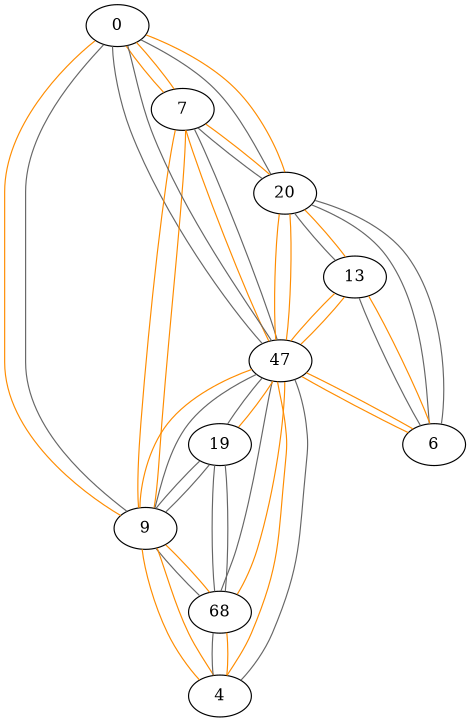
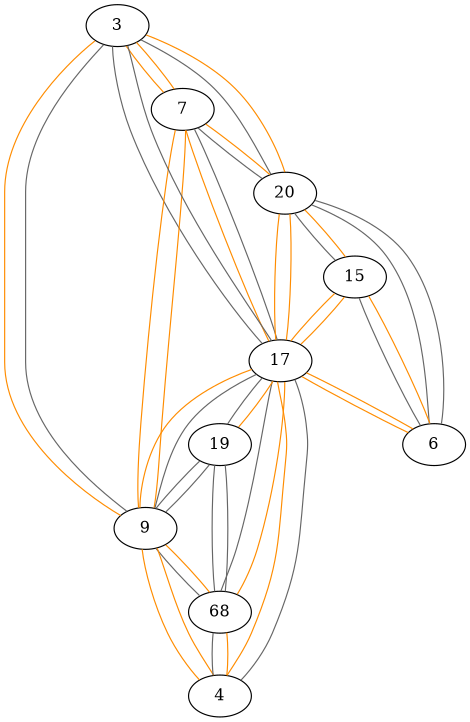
  graph {
    edge [color=darkorange]
-   3 [label=0]
+   3
    7
    9
-   17 [label=47]
+   17
    20
    4
    n7 [label=68]
    n8 [label=19]
    6
-   13
+   13 [label=15]
    3 -- 7
    3 -- 9
    3 -- 17 [color=gray40]
    3 -- 20 [color=gray40]
    7 -- 3
    7 -- 9
    7 -- 17
    7 -- 20 [color=gray40]
    9 -- 3 [color=gray40]
    9 -- 7
    9 -- 17 [color=gray40]
    9 -- 4
    9 -- n7 [color=gray40]
    9 -- n8 [color=gray40]
    17 -- 3 [color=gray40]
    17 -- 7 [color=gray40]
    17 -- 9
    17 -- 20
    17 -- 4
    17 -- n7 [color=gray40]
    17 -- n8 [color=gray40]
    17 -- 6
    17 -- 13
    20 -- 3
    20 -- 7
    20 -- 17
    20 -- 6 [color=gray40]
    20 -- 13 [color=gray40]
    4 -- 9
    4 -- 17 [color=gray40]
    4 -- n7
    n7 -- 9
    n7 -- 17
    n7 -- 4 [color=gray40]
    n7 -- n8 [color=gray40]
    n8 -- 9 [color=gray40]
    n8 -- 17
    n8 -- n7 [color=gray40]
    6 -- 17
    6 -- 20 [color=gray40]
    6 -- 13
    13 -- 17
    13 -- 20
    13 -- 6 [color=gray40]
  }
